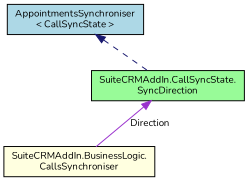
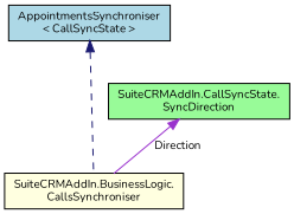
  digraph {
    fontname=Nunito
    rankdir=TB
    node [color=black fontname=Nunito fontsize=10 shape=record style=filled]
    edge [dir=back fontname=Nunito fontsize=10 labelfontname=Helvetica labelfontsize=10]
    n1 [fillcolor=lightyellow fontcolor=black height=0.2 label="SuiteCRMAddIn.BusinessLogic.\lCallsSynchroniser" width=0.4]
    n2 [fillcolor=lightblue height=0.2 label="AppointmentsSynchroniser\l\< CallSyncState \>" width=0.4]
    n3 [fillcolor=palegreen height=0.2 label="SuiteCRMAddIn.CallSyncState.\lSyncDirection" width=0.4]
-   n2 -> n3 [color=midnightblue style=dashed]
+   n2 -> n1 [color=midnightblue style=dashed]
    n3 -> n1 [color=darkorchid3 label=" Direction" style=solid]
  }
